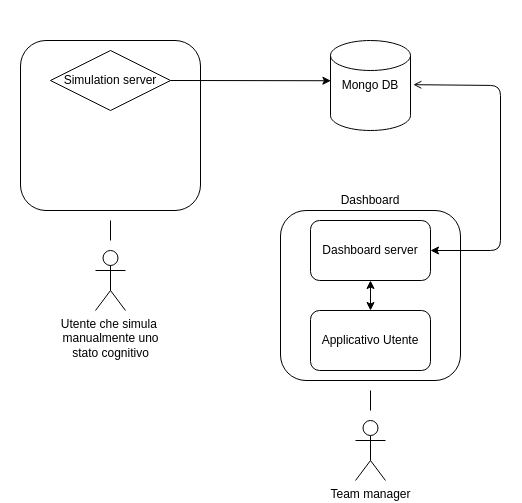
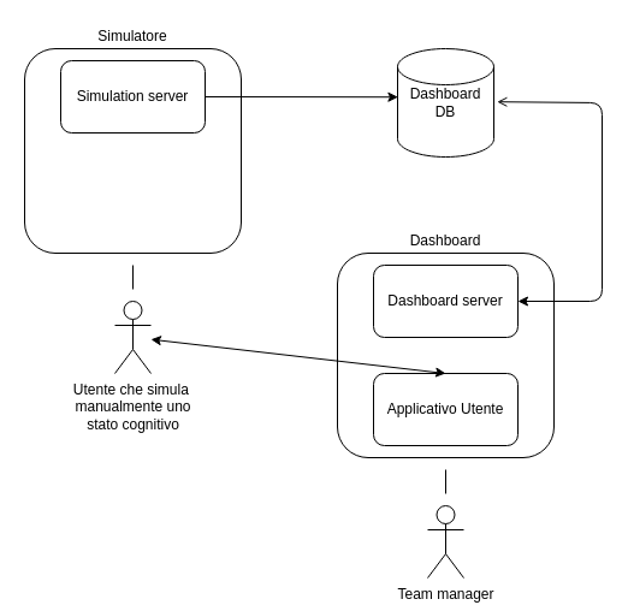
  <mxCell id="0" />
  <mxCell id="1" parent="0" />
  <mxCell id="2" value="" style="rounded=1;whiteSpace=wrap;html=1;" vertex="1" parent="1"><mxGeometry x="280" y="210" width="180" height="170" as="geometry" /></mxCell>
  <mxCell id="3" value="Applicativo Utente" style="rounded=1;whiteSpace=wrap;html=1;" vertex="1" parent="1"><mxGeometry x="310" y="310" width="120" height="60" as="geometry" /></mxCell>
  <mxCell id="4" value="Dashboard server" style="rounded=1;whiteSpace=wrap;html=1;" vertex="1" parent="1"><mxGeometry x="310" y="220" width="120" height="60" as="geometry" /></mxCell>
  <mxCell id="5" value="Dashboard" style="text;html=1;strokeColor=none;fillColor=none;align=center;verticalAlign=middle;whiteSpace=wrap;rounded=0;" vertex="1" parent="1"><mxGeometry x="310" y="190" width="120" height="20" as="geometry" /></mxCell>
- <mxCell id="6" value="" style="endArrow=classic;startArrow=classic;html=1;exitX=0.5;exitY=0;exitDx=0;exitDy=0;entryX=0.5;entryY=1;entryDx=0;entryDy=0;" edge="1" parent="1" source="3" target="4"><mxGeometry width="50" height="50" relative="1" as="geometry"><mxPoint x="140" y="240" as="sourcePoint" /><mxPoint x="381" y="280" as="targetPoint" /></mxGeometry></mxCell>
+ <mxCell id="6" value="" style="endArrow=classic;startArrow=classic;html=1;exitX=0.5;exitY=0;exitDx=0;exitDy=0;" edge="1" parent="1" source="3" target="14"><mxGeometry width="50" height="50" relative="1" as="geometry"><mxPoint x="140" y="240" as="sourcePoint" /><mxPoint x="381" y="280" as="targetPoint" /></mxGeometry></mxCell>
  <mxCell id="7" value="" style="endArrow=open;startArrow=classic;html=1;entryX=1.035;entryY=0.491;entryDx=0;entryDy=0;exitX=1;exitY=0.5;exitDx=0;exitDy=0;entryPerimeter=0;" edge="1" parent="1" source="4" target="8"><mxGeometry width="50" height="50" relative="1" as="geometry"><mxPoint x="140" y="240" as="sourcePoint" /><mxPoint x="430" y="85" as="targetPoint" /><Array as="points"><mxPoint x="500" y="250" /><mxPoint x="500" y="85" /></Array></mxGeometry></mxCell>
- <mxCell id="8" value="Mongo DB" style="shape=cylinder2;whiteSpace=wrap;html=1;boundedLbl=1;backgroundOutline=1;size=15;" vertex="1" parent="1"><mxGeometry x="330" y="40" width="80" height="90" as="geometry" /></mxCell>
+ <mxCell id="8" value="Dashboard DB" style="shape=cylinder2;whiteSpace=wrap;html=1;boundedLbl=1;backgroundOutline=1;size=15;" vertex="1" parent="1"><mxGeometry x="330" y="40" width="80" height="90" as="geometry" /></mxCell>
  <mxCell id="9" value="Team manager" style="shape=umlActor;verticalLabelPosition=bottom;verticalAlign=top;html=1;outlineConnect=0;" vertex="1" parent="1"><mxGeometry x="355" y="420" width="30" height="60" as="geometry" /></mxCell>
  <mxCell id="10" value="" style="endArrow=none;html=1;" edge="1" parent="1"><mxGeometry width="50" height="50" relative="1" as="geometry"><mxPoint x="370" y="410" as="sourcePoint" /><mxPoint x="370" y="390" as="targetPoint" /></mxGeometry></mxCell>
  <mxCell id="11" value="" style="rounded=1;whiteSpace=wrap;html=1;" vertex="1" parent="1"><mxGeometry x="20" y="40" width="180" height="170" as="geometry" /></mxCell>
- <mxCell id="12" value="Simulation server" style="rhombus;whiteSpace=wrap;html=1;" vertex="1" parent="1"><mxGeometry x="50" y="50" width="120" height="60" as="geometry" /></mxCell>
+ <mxCell id="12" value="Simulation server" style="rounded=1;whiteSpace=wrap;html=1;" vertex="1" parent="1"><mxGeometry x="50" y="50" width="120" height="60" as="geometry" /></mxCell>
+ <mxCell id="13" value="Simulatore" style="text;html=1;strokeColor=none;fillColor=none;align=center;verticalAlign=middle;whiteSpace=wrap;rounded=0;" vertex="1" parent="1"><mxGeometry x="50" y="20" width="120" height="20" as="geometry" /></mxCell>
  <mxCell id="14" value="Utente che simula&amp;nbsp;&lt;br&gt;manualmente uno&lt;br&gt;stato cognitivo" style="shape=umlActor;verticalLabelPosition=bottom;verticalAlign=top;html=1;outlineConnect=0;" vertex="1" parent="1"><mxGeometry x="95" y="250" width="30" height="60" as="geometry" /></mxCell>
  <mxCell id="15" value="" style="endArrow=none;html=1;" edge="1" parent="1"><mxGeometry width="50" height="50" relative="1" as="geometry"><mxPoint x="110" y="240" as="sourcePoint" /><mxPoint x="110" y="220" as="targetPoint" /></mxGeometry></mxCell>
  <mxCell id="16" value="" style="endArrow=classic;html=1;strokeWidth=1;exitX=1;exitY=0.5;exitDx=0;exitDy=0;entryX=0.005;entryY=0.447;entryDx=0;entryDy=0;entryPerimeter=0;" edge="1" parent="1" source="12" target="8"><mxGeometry width="50" height="50" relative="1" as="geometry"><mxPoint x="140" y="190" as="sourcePoint" /><mxPoint x="270" y="90" as="targetPoint" /></mxGeometry></mxCell>
